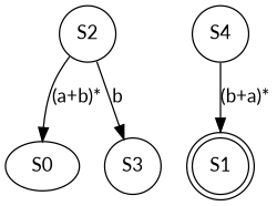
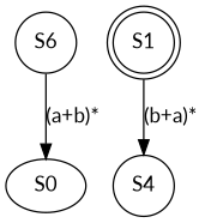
  digraph {
    fontname=Lato
    node [fontname=Lato shape=circle]
    edge [fontname=Lato]
    n1 [label=S0 shape=""]
-   n2 [label=S2]
-   n3 [label=S3]
+   n2 [label=S6]
    n4 [label=S1 shape=doublecircle]
    n5 [label=S4]
    n2 -> n1 [label="(a+b)*"]
-   n2 -> n3 [label=b]
-   n5 -> n4 [label="(b+a)*"]
+   n4 -> n5 [label="(b+a)*"]
  }
